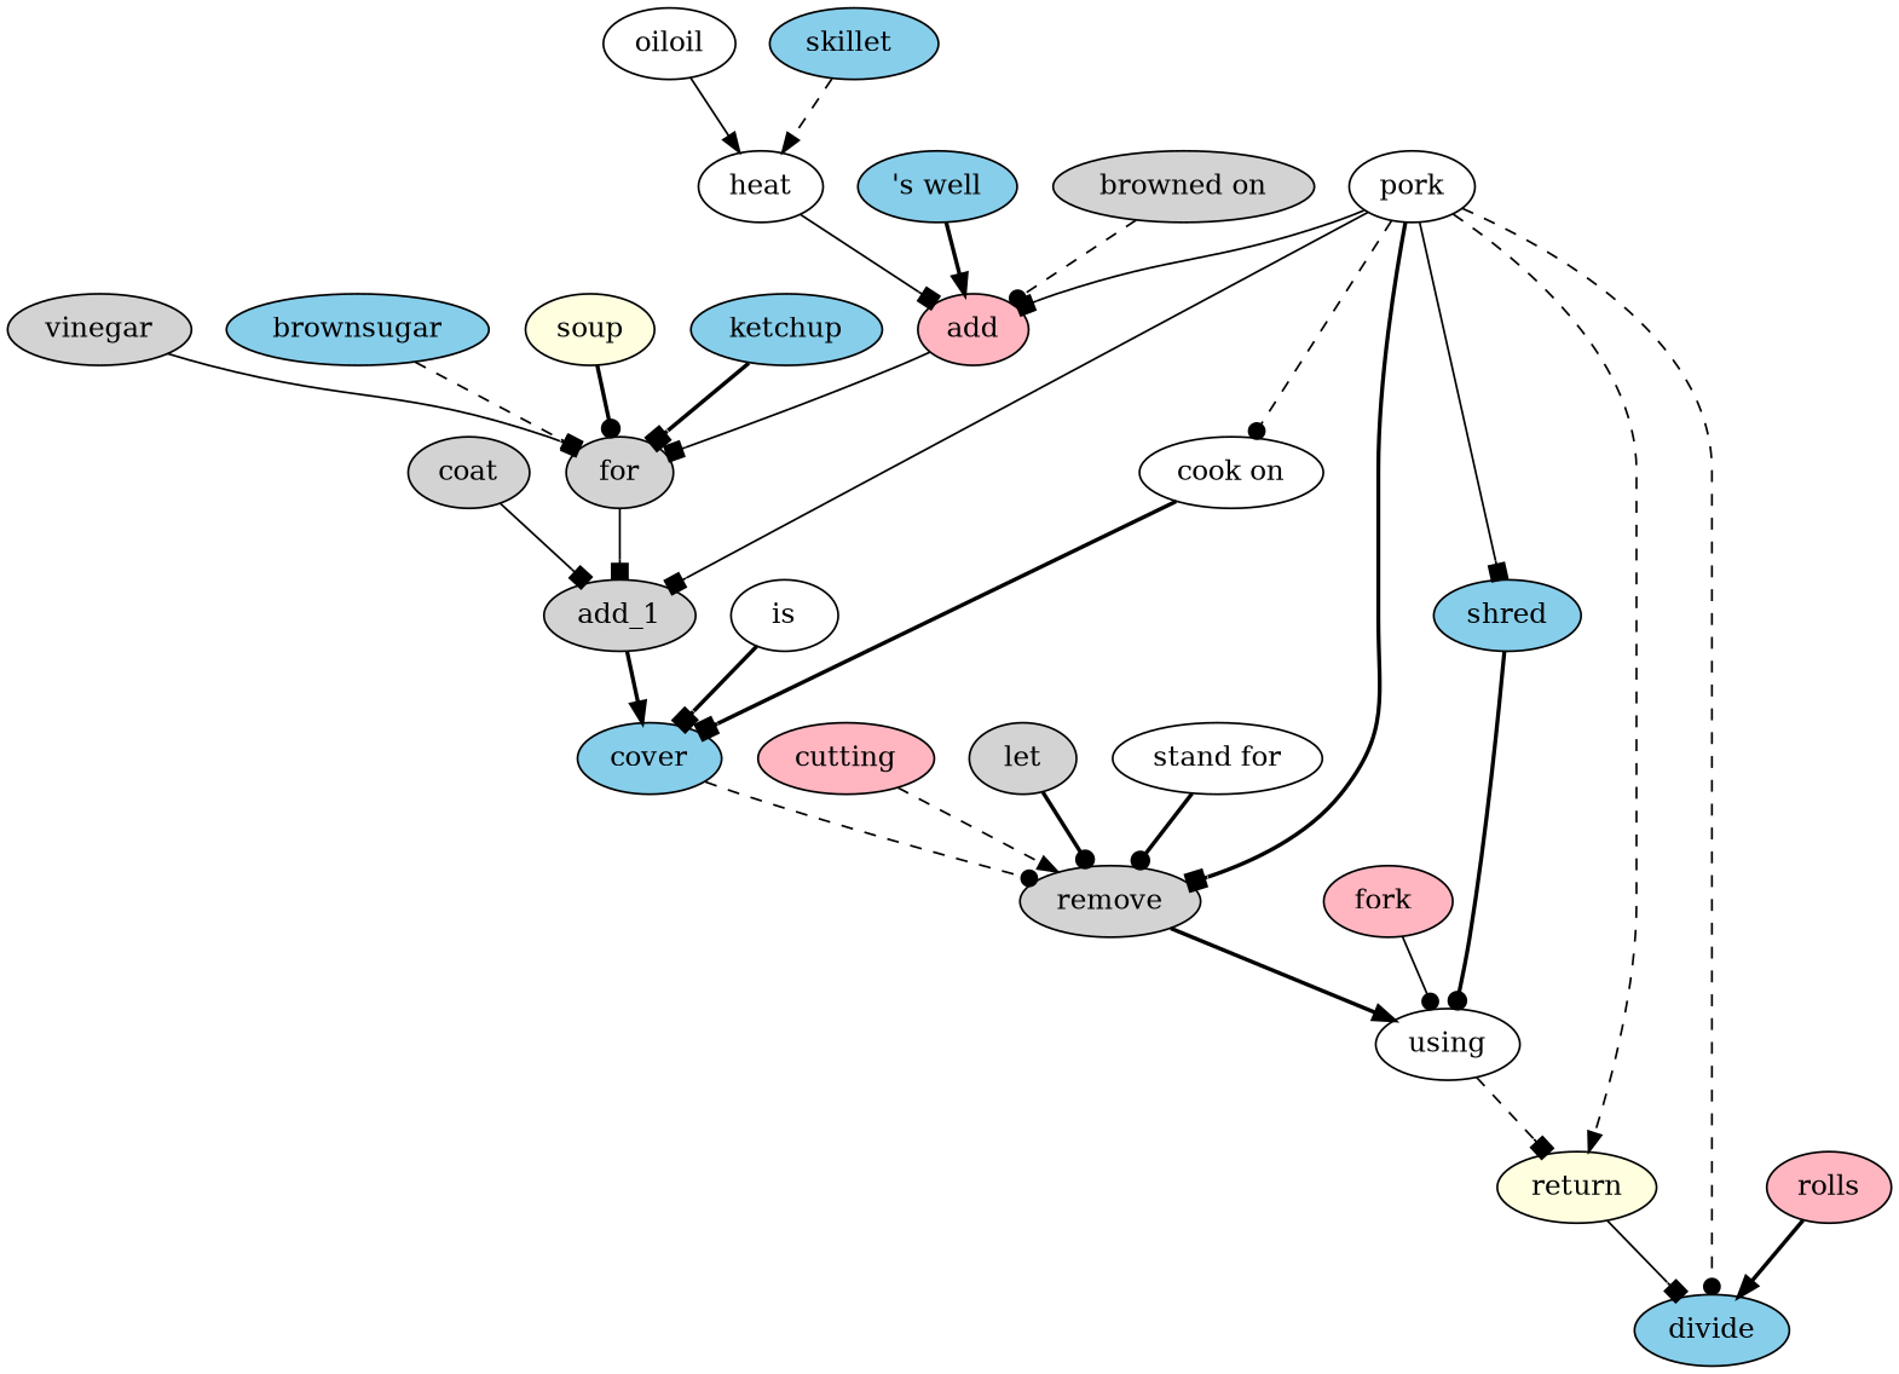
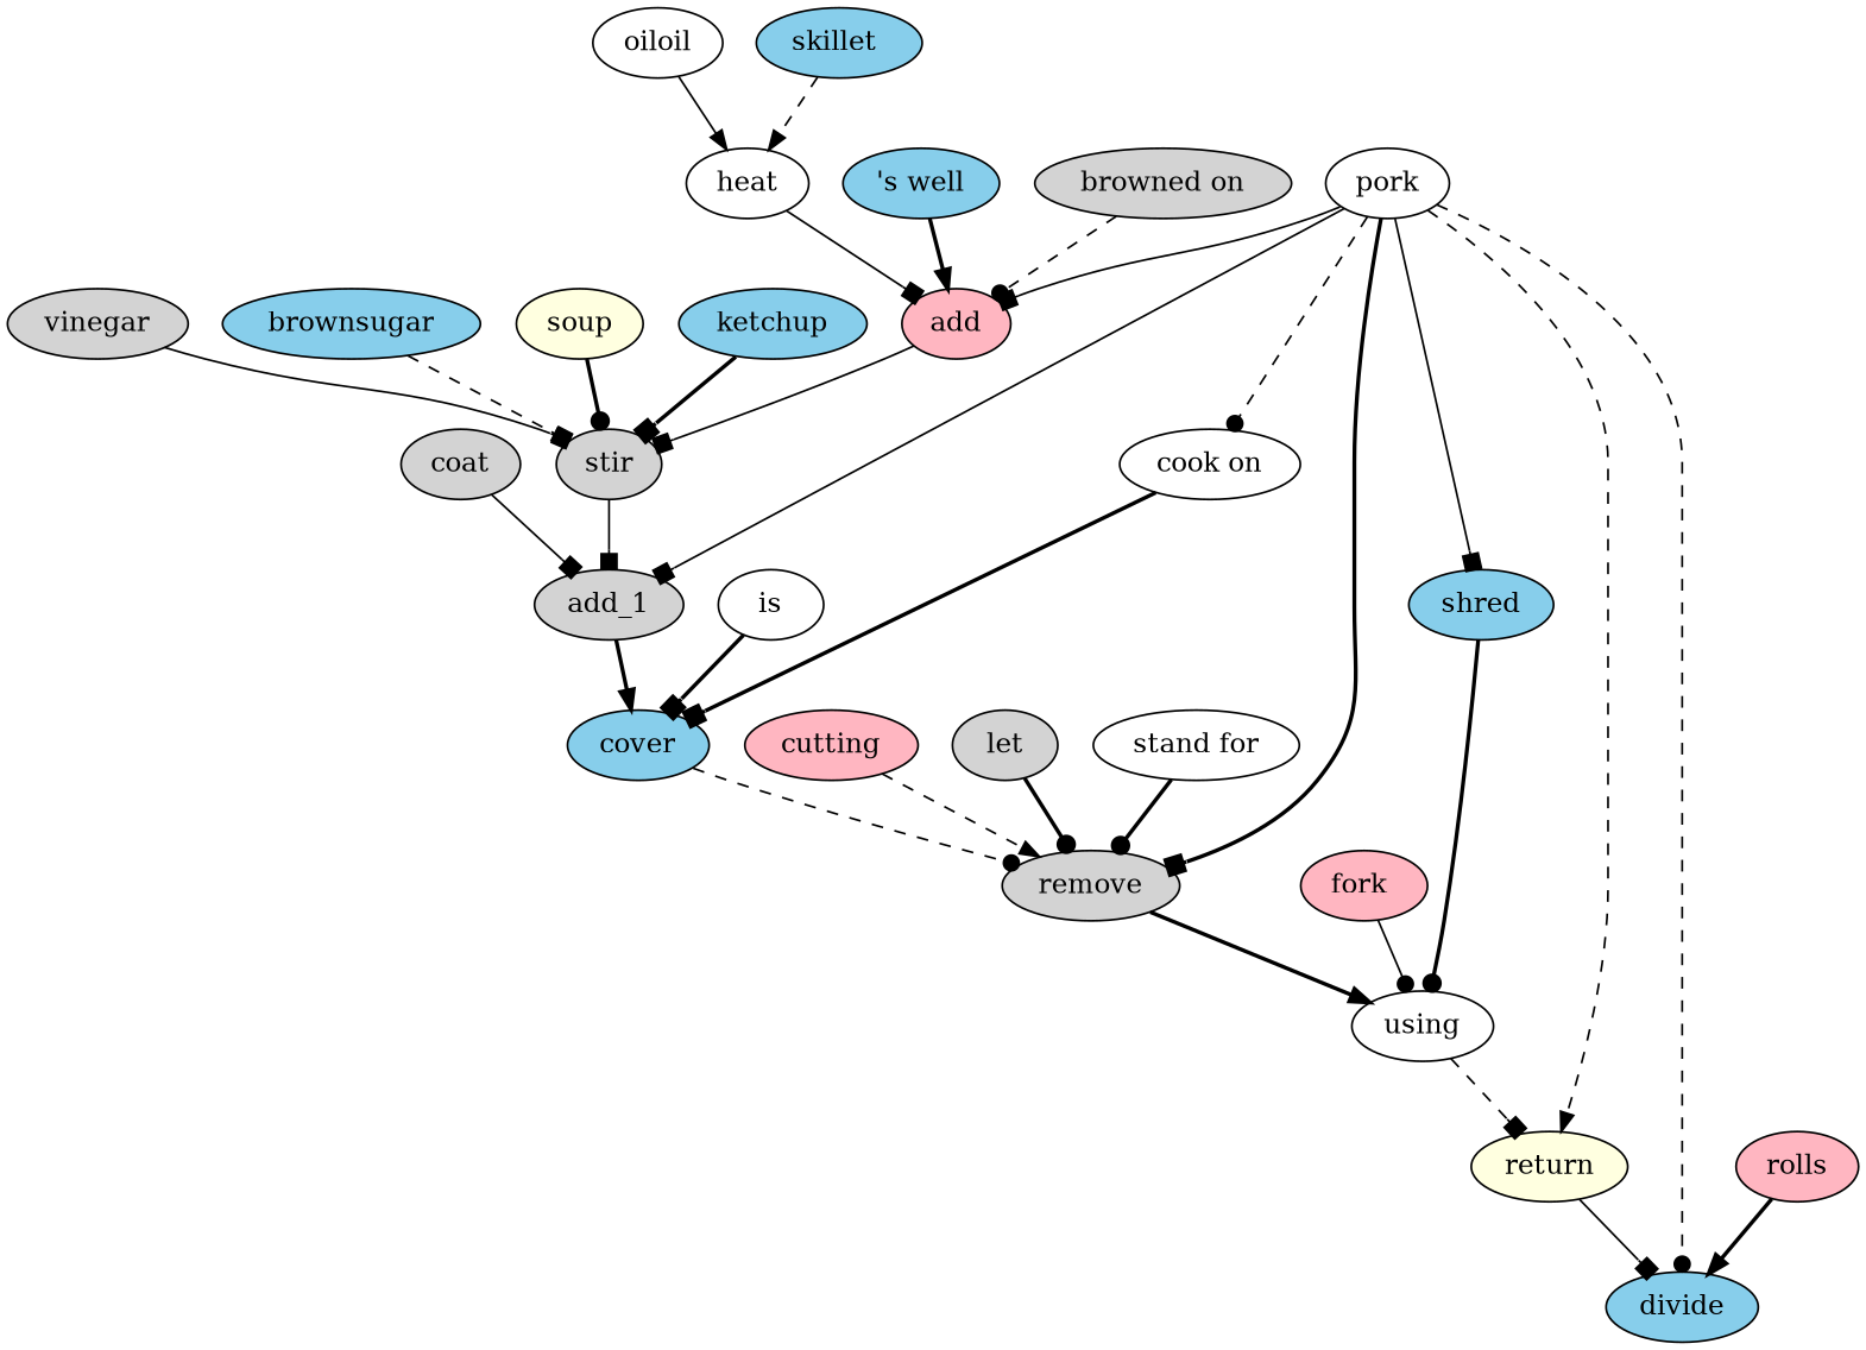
  digraph {
    node [fillcolor=white style=filled]
    edge [arrowhead=box style=bold]
    add [fillcolor=lightpink]
    heat
-   stir [fillcolor=lightgrey label=for]
+   stir [fillcolor=lightgrey]
    oiloil
    "skillet " [fillcolor=skyblue]
    add_1 [fillcolor=lightgrey]
    pork
    "cook on"
    remove [fillcolor=lightgrey]
    shred [fillcolor=skyblue]
    return [fillcolor=lightyellow]
    divide [fillcolor=skyblue]
    cover [fillcolor=skyblue]
    using
    "'s well" [fillcolor=skyblue]
    "browned on" [fillcolor=lightgrey]
    soup [fillcolor=lightyellow]
    ketchup [fillcolor=skyblue]
    vinegar [fillcolor=lightgrey]
    brownsugar [fillcolor=skyblue]
    coat [fillcolor=lightgrey]
    is
    cutting [fillcolor=lightpink]
    let [fillcolor=lightgrey]
    "stand for"
    "fork " [fillcolor=lightpink]
    rolls [fillcolor=lightpink]
    add -> stir [style=solid]
    heat -> add [style=solid]
    stir -> add_1 [style=solid]
    oiloil -> heat [arrowhead=normal style=solid]
    "skillet " -> heat [arrowhead=normal style=dashed]
    add_1 -> cover [arrowhead=normal]
    pork -> add [style=solid]
    pork -> add_1 [style=solid]
    pork -> "cook on" [arrowhead=dot style=dashed]
    pork -> remove
    pork -> shred [style=solid]
    pork -> return [arrowhead=normal style=dashed]
    pork -> divide [arrowhead=dot style=dashed]
    "cook on" -> cover
    remove -> using [arrowhead=normal]
    shred -> using [arrowhead=dot]
    return -> divide [style=solid]
    cover -> remove [arrowhead=dot style=dashed]
    using -> return [style=dashed]
    "'s well" -> add [arrowhead=normal]
    "browned on" -> add [arrowhead=dot style=dashed]
    soup -> stir [arrowhead=dot]
    ketchup -> stir
    vinegar -> stir [style=solid]
    brownsugar -> stir [style=dashed]
    coat -> add_1 [style=solid]
    is -> cover
    cutting -> remove [arrowhead=normal style=dashed]
    let -> remove [arrowhead=dot]
    "stand for" -> remove [arrowhead=dot]
    "fork " -> using [arrowhead=dot style=solid]
    rolls -> divide [arrowhead=normal]
  }
